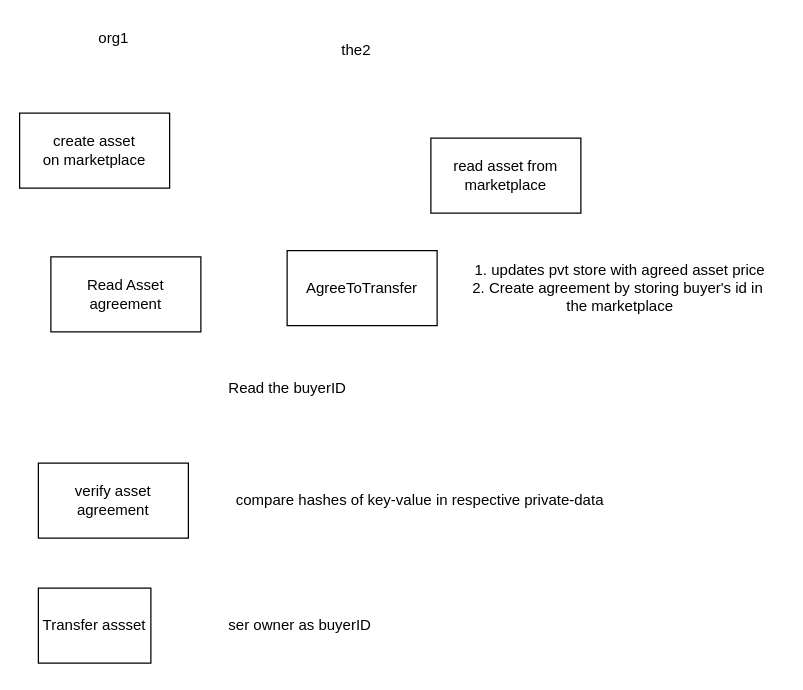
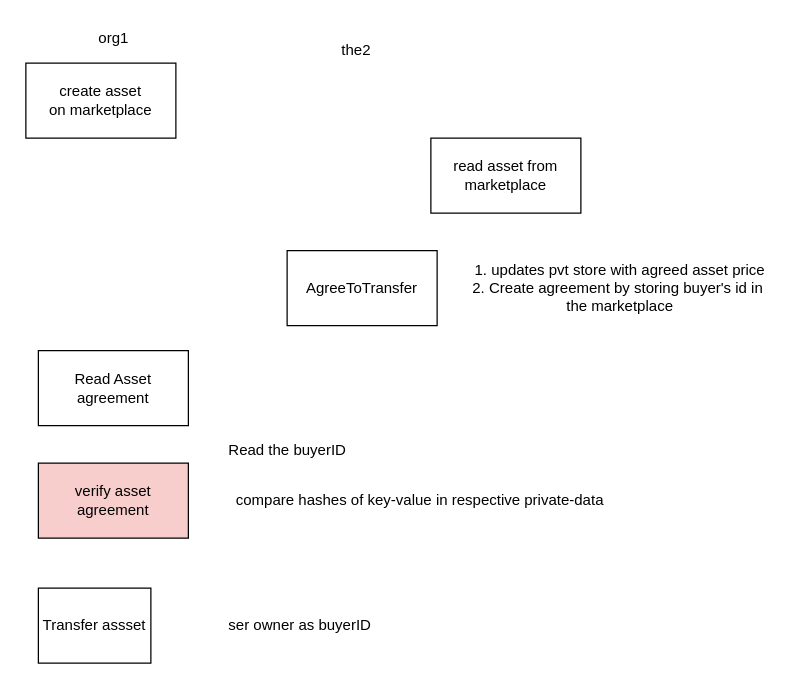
  <mxCell id="0" />
  <mxCell id="1" parent="0" />
- <mxCell id="2" value="create asset&lt;br&gt;on marketplace" style="rounded=0;whiteSpace=wrap;html=1;" parent="1" vertex="1"><mxGeometry x="15" y="90" width="120" height="60" as="geometry" /></mxCell>
+ <mxCell id="2" value="create asset&lt;br&gt;on marketplace" style="rounded=0;whiteSpace=wrap;html=1;" parent="1" vertex="1"><mxGeometry x="20" y="50" width="120" height="60" as="geometry" /></mxCell>
  <mxCell id="3" value="read asset from marketplace&lt;br&gt;" style="rounded=0;whiteSpace=wrap;html=1;" parent="1" vertex="1"><mxGeometry x="344" y="110" width="120" height="60" as="geometry" /></mxCell>
- <mxCell id="4" value="Read Asset agreement" style="rounded=0;whiteSpace=wrap;html=1;" parent="1" vertex="1"><mxGeometry x="40" y="205" width="120" height="60" as="geometry" /></mxCell>
+ <mxCell id="4" value="Read Asset agreement" style="rounded=0;whiteSpace=wrap;html=1;" parent="1" vertex="1"><mxGeometry x="30" y="280" width="120" height="60" as="geometry" /></mxCell>
  <mxCell id="5" value="org1" style="text;html=1;align=center;verticalAlign=middle;resizable=0;points=[];autosize=1;" parent="1" vertex="1"><mxGeometry x="70" y="20" width="40" height="20" as="geometry" /></mxCell>
  <mxCell id="6" value="the2" style="text;html=1;align=center;verticalAlign=middle;resizable=0;points=[];autosize=1;" parent="1" vertex="1"><mxGeometry x="264" y="30" width="40" height="20" as="geometry" /></mxCell>
- <mxCell id="7" value="verify asset agreement" style="rounded=0;whiteSpace=wrap;html=1;" parent="1" vertex="1"><mxGeometry x="30" y="370" width="120" height="60" as="geometry" /></mxCell>
+ <mxCell id="7" value="verify asset agreement" style="rounded=0;whiteSpace=wrap;html=1;fillColor=#f8cecc;" parent="1" vertex="1"><mxGeometry x="30" y="370" width="120" height="60" as="geometry" /></mxCell>
  <mxCell id="8" value="AgreeToTransfer&lt;br&gt;" style="rounded=0;whiteSpace=wrap;html=1;" parent="1" vertex="1"><mxGeometry x="229" y="200" width="120" height="60" as="geometry" /></mxCell>
  <mxCell id="9" value="1. updates pvt store with agreed asset price&lt;br&gt;2. Create agreement by storing buyer's id in&amp;nbsp;&lt;br&gt;the marketplace" style="text;html=1;align=center;verticalAlign=middle;resizable=0;points=[];autosize=1;" parent="1" vertex="1"><mxGeometry x="370" y="205" width="250" height="50" as="geometry" /></mxCell>
  <mxCell id="10" value="compare hashes of key-value in respective private-data" style="text;html=1;align=center;verticalAlign=middle;resizable=0;points=[];autosize=1;" parent="1" vertex="1"><mxGeometry x="180" y="390" width="310" height="20" as="geometry" /></mxCell>
- <mxCell id="11" value="Read the buyerID" style="text;html=1;align=center;verticalAlign=middle;resizable=0;points=[];autosize=1;" vertex="1" parent="1"><mxGeometry x="174" y="300" width="110" height="20" as="geometry" /></mxCell>
+ <mxCell id="11" value="Read the buyerID" style="text;html=1;align=center;verticalAlign=middle;resizable=0;points=[];autosize=1;" vertex="1" parent="1"><mxGeometry x="174" y="350" width="110" height="20" as="geometry" /></mxCell>
  <mxCell id="12" value="Transfer assset" style="rounded=0;whiteSpace=wrap;html=1;" vertex="1" parent="1"><mxGeometry x="30" y="470" width="90" height="60" as="geometry" /></mxCell>
  <mxCell id="13" value="ser owner as buyerID" style="text;html=1;align=center;verticalAlign=middle;resizable=0;points=[];autosize=1;" vertex="1" parent="1"><mxGeometry x="174" y="490" width="130" height="20" as="geometry" /></mxCell>
